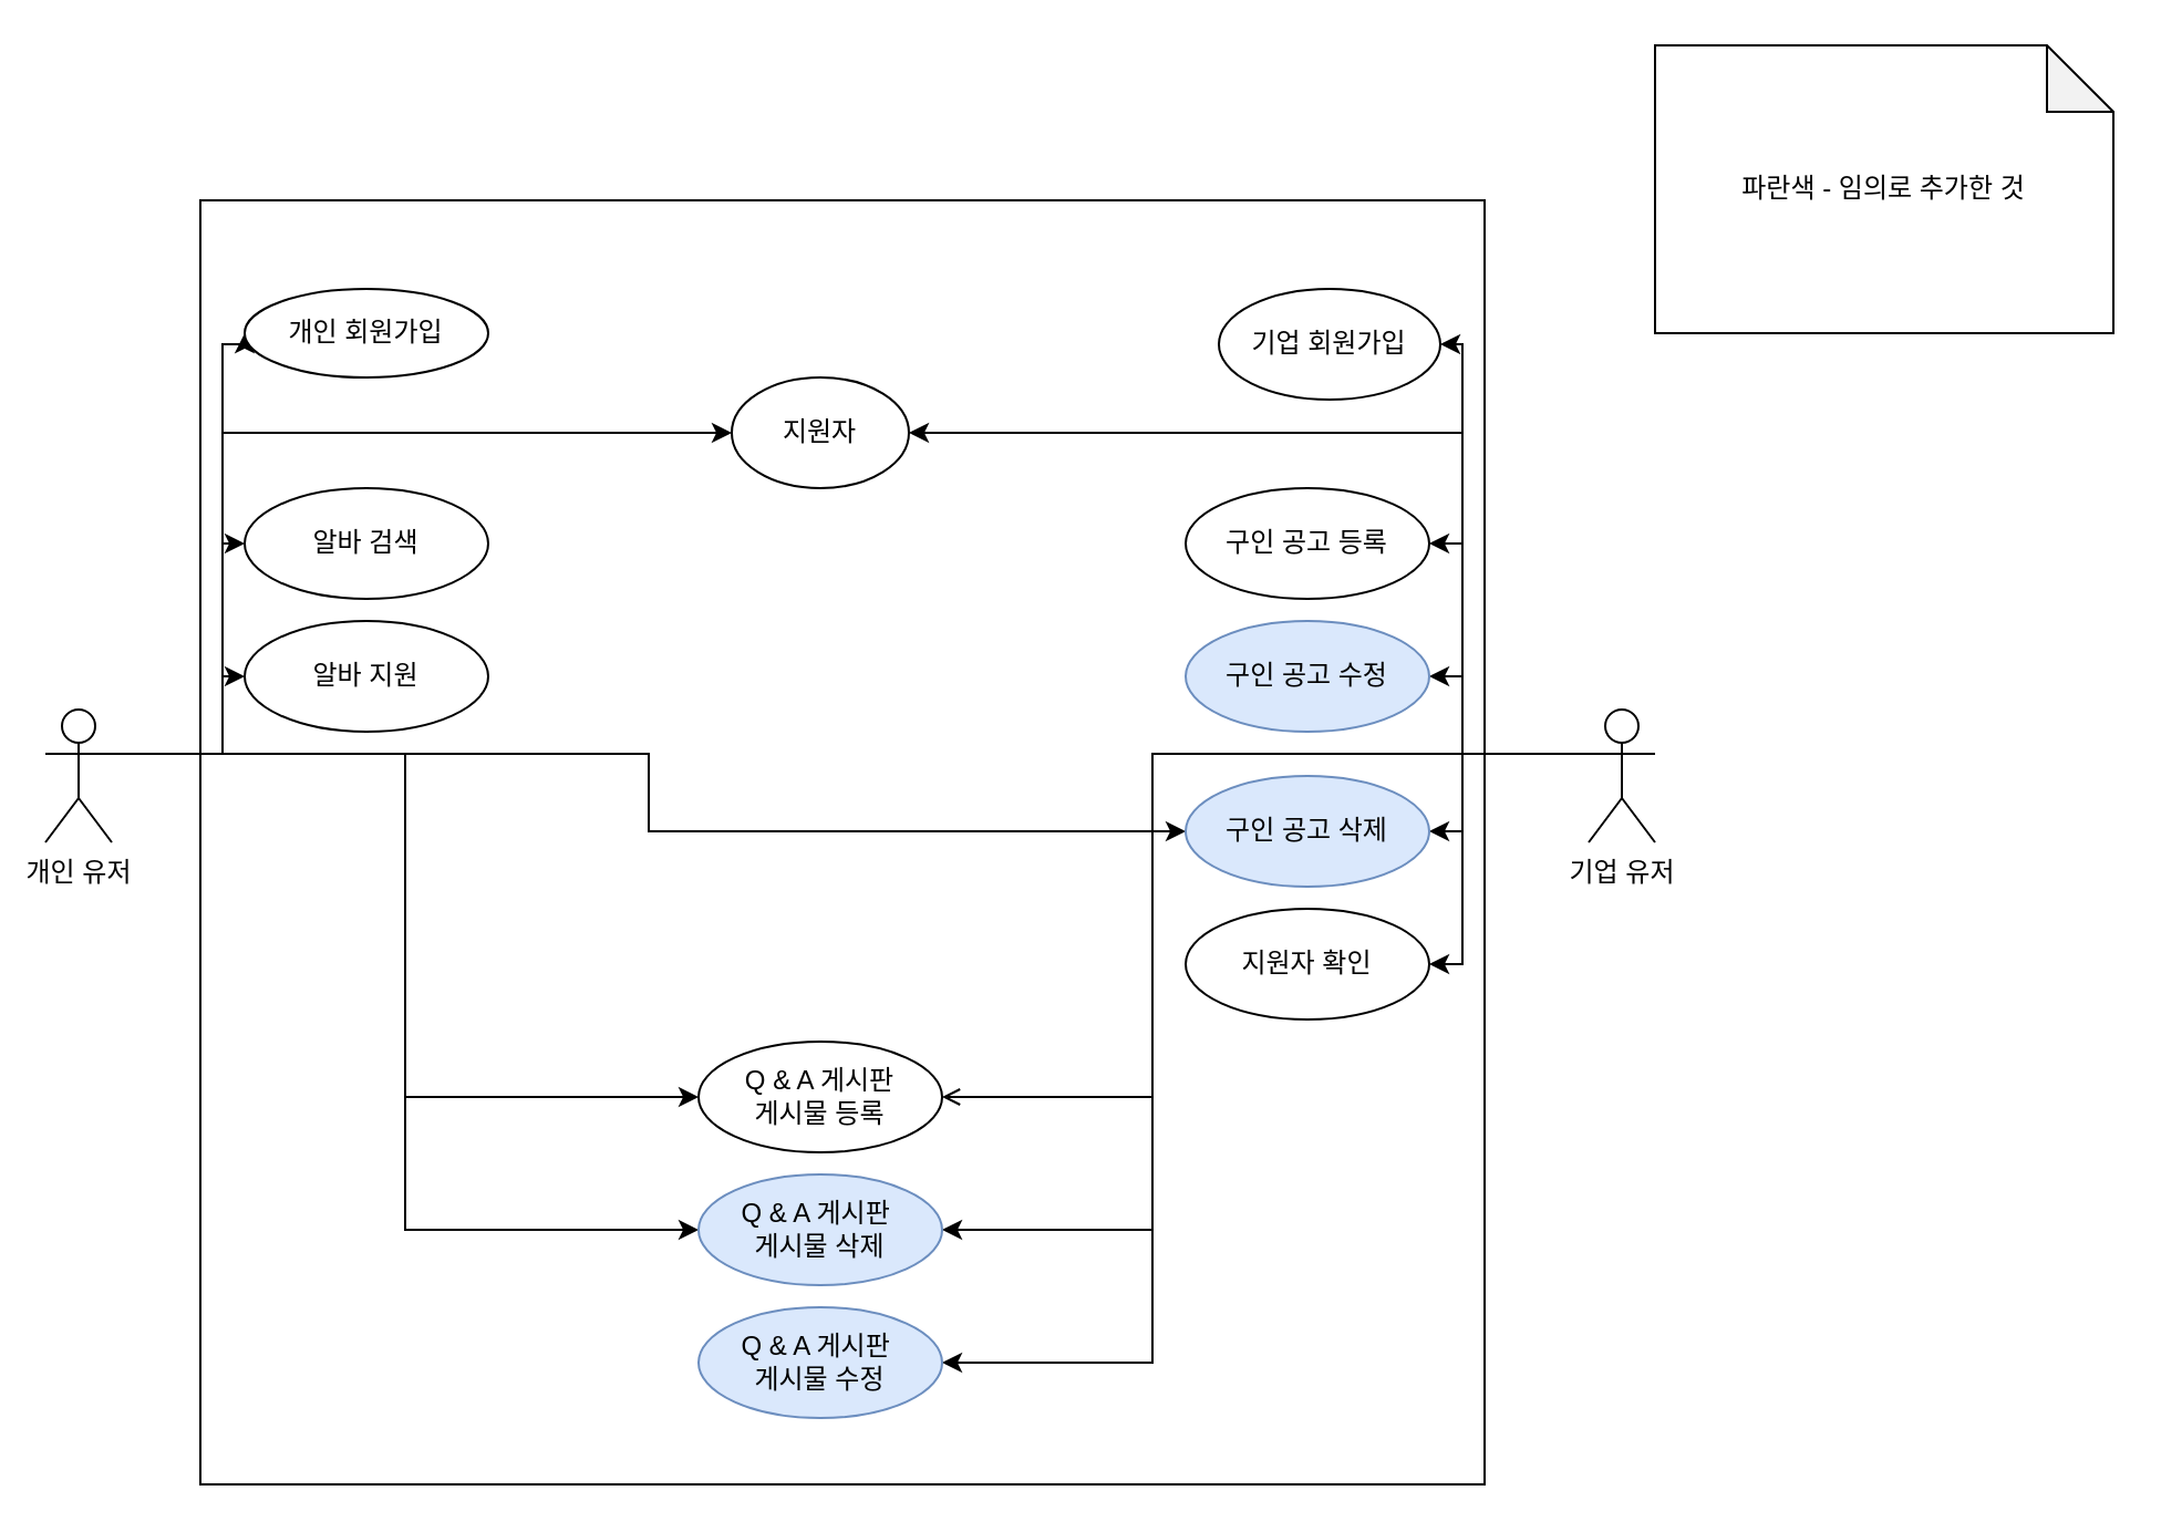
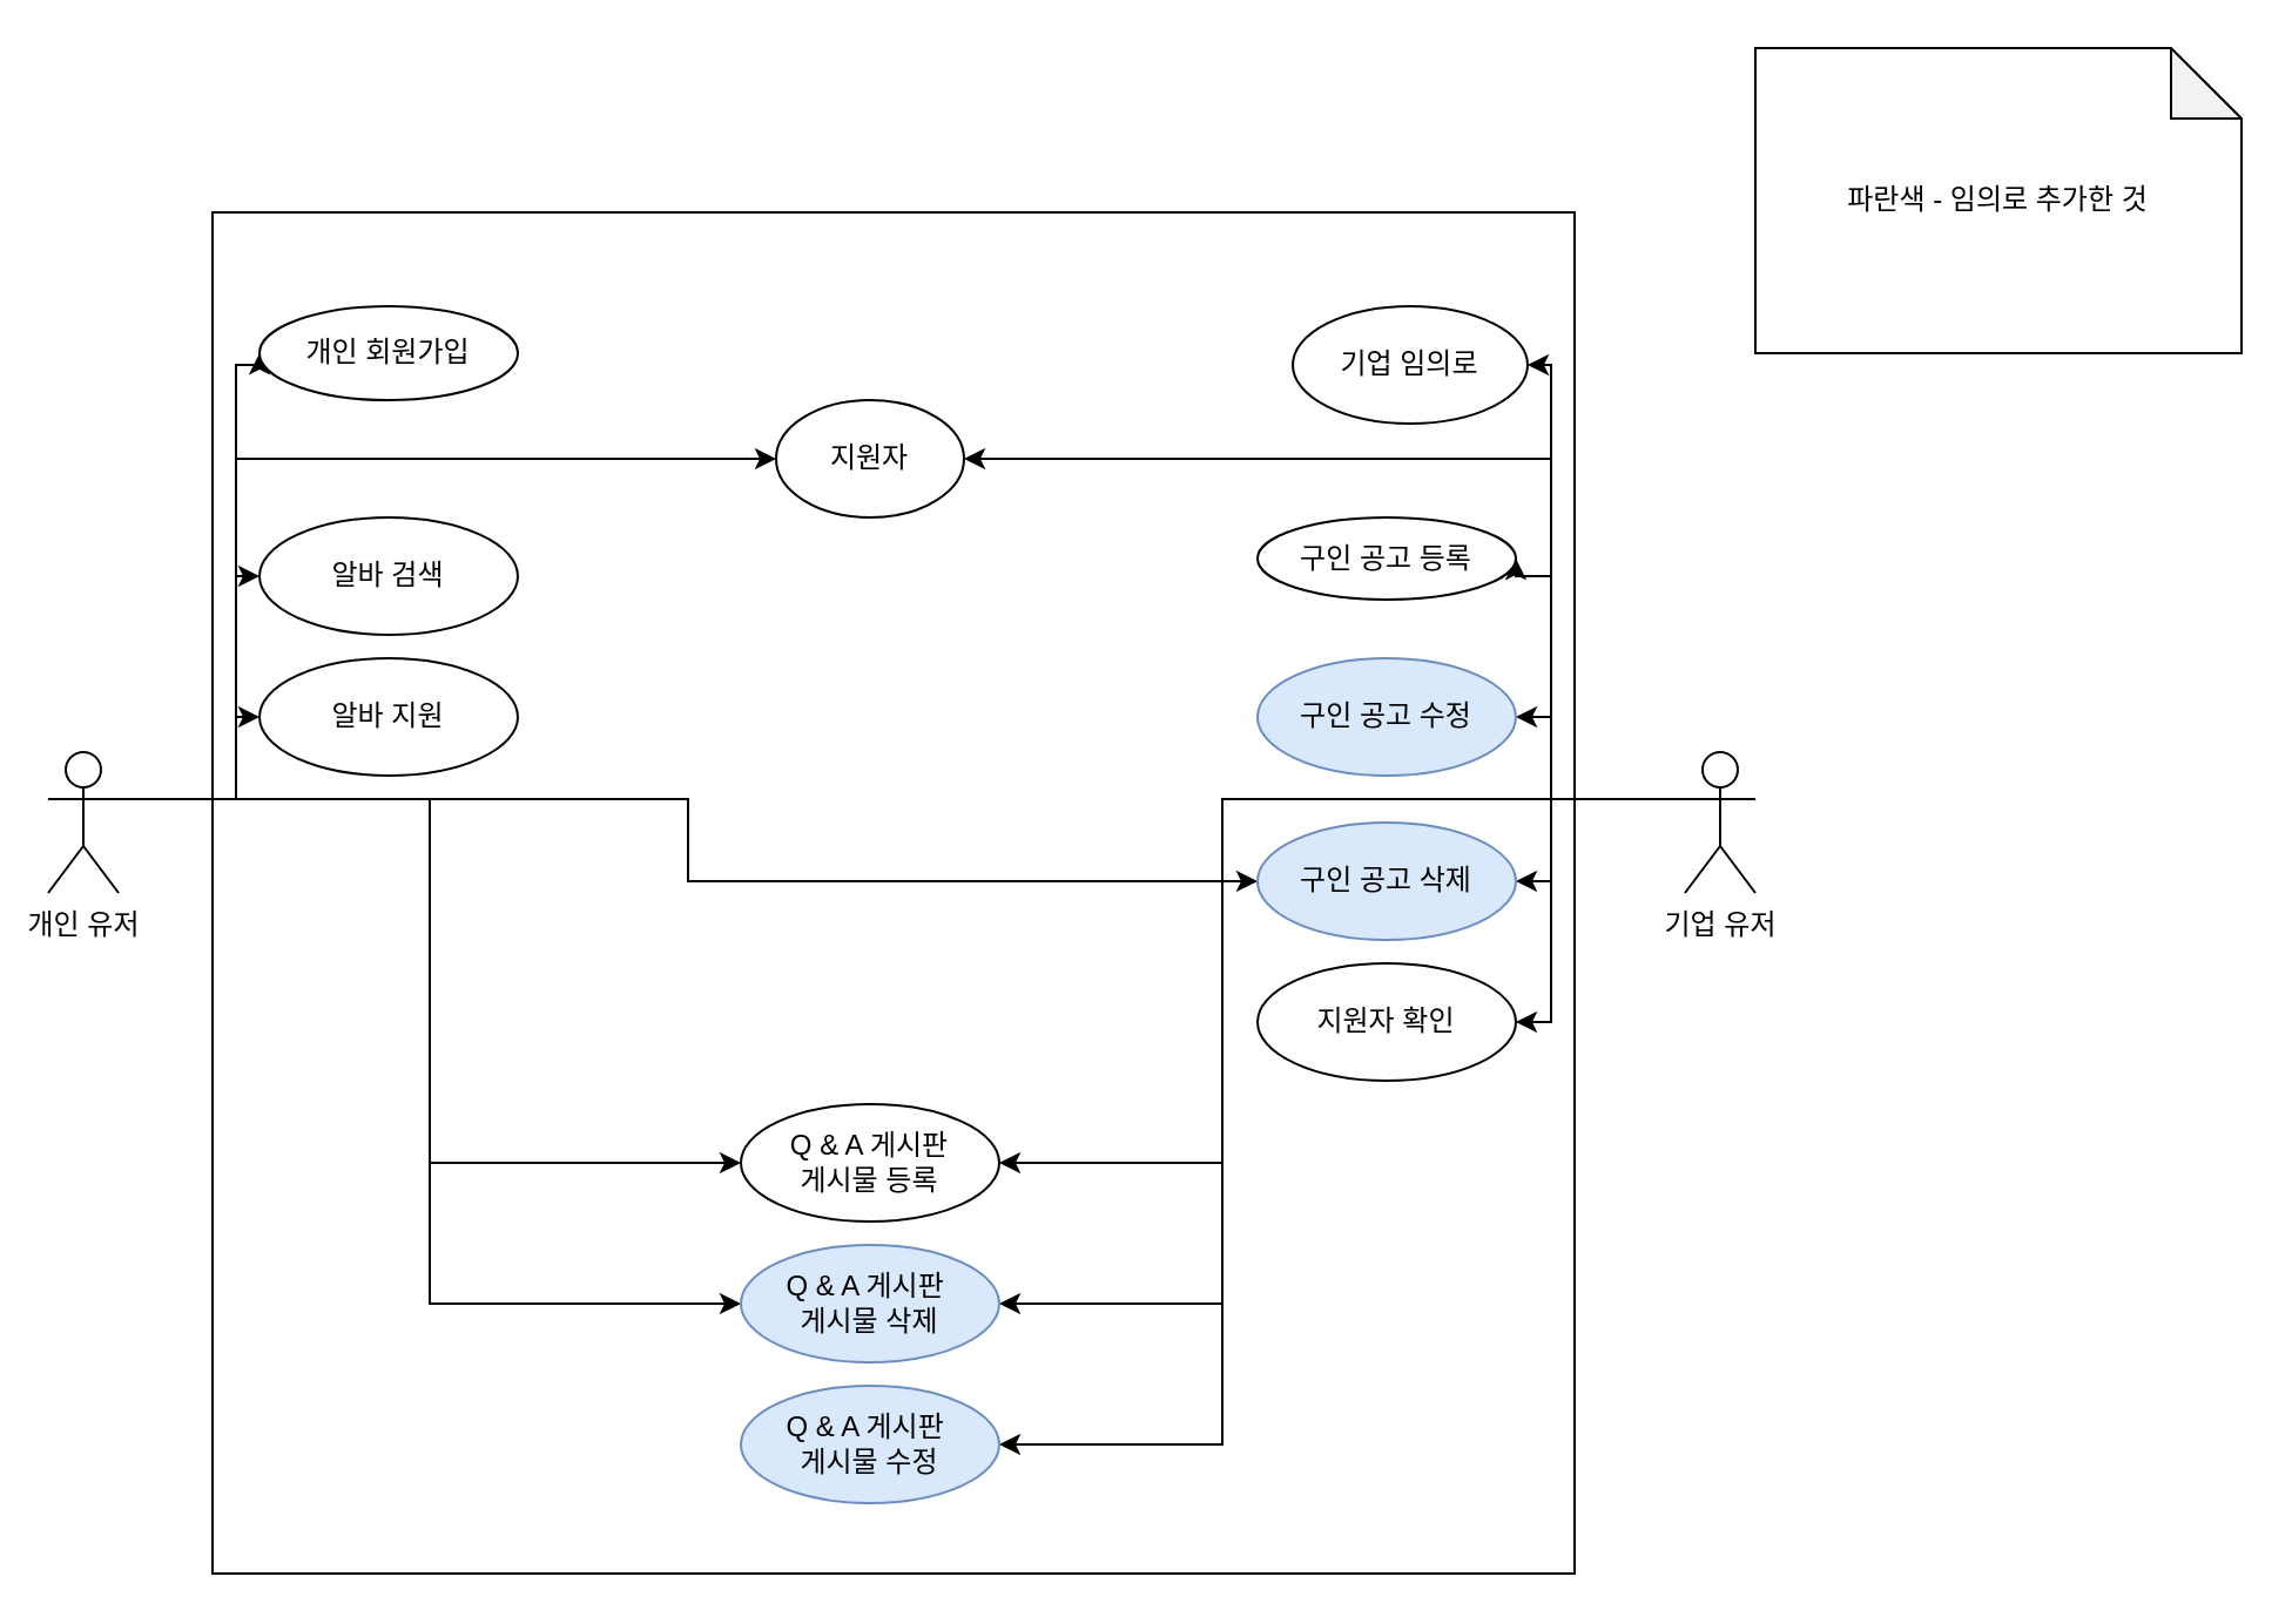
  <mxCell id="0" />
  <mxCell id="1" parent="0" />
  <mxCell id="2" value="&lt;div&gt;파란색 - 임의로 추가한 것&lt;/div&gt;" style="shape=note;whiteSpace=wrap;html=1;backgroundOutline=1;darkOpacity=0.05;" vertex="1" parent="1"><mxGeometry x="747" y="20" width="207" height="130" as="geometry" /></mxCell>
  <mxCell id="3" value="" style="rounded=0;whiteSpace=wrap;html=1;" vertex="1" parent="1"><mxGeometry x="90" y="90" width="580" height="580" as="geometry" /></mxCell>
  <mxCell id="4" style="edgeStyle=orthogonalEdgeStyle;rounded=0;orthogonalLoop=1;jettySize=auto;html=1;exitX=1;exitY=0.333;exitDx=0;exitDy=0;exitPerimeter=0;entryX=0;entryY=0.5;entryDx=0;entryDy=0;" edge="1" parent="1" source="11" target="22"><mxGeometry relative="1" as="geometry"><Array as="points"><mxPoint x="100" y="340" /><mxPoint x="100" y="195" /></Array></mxGeometry></mxCell>
  <mxCell id="5" style="edgeStyle=orthogonalEdgeStyle;rounded=0;orthogonalLoop=1;jettySize=auto;html=1;exitX=1;exitY=0.333;exitDx=0;exitDy=0;exitPerimeter=0;entryX=0;entryY=0.5;entryDx=0;entryDy=0;" edge="1" parent="1" source="11" target="24"><mxGeometry relative="1" as="geometry"><Array as="points"><mxPoint x="100" y="340" /><mxPoint x="100" y="155" /></Array></mxGeometry></mxCell>
  <mxCell id="6" style="edgeStyle=orthogonalEdgeStyle;rounded=0;orthogonalLoop=1;jettySize=auto;html=1;exitX=1;exitY=0.333;exitDx=0;exitDy=0;exitPerimeter=0;entryX=0;entryY=0.5;entryDx=0;entryDy=0;" edge="1" parent="1" source="11" target="31"><mxGeometry relative="1" as="geometry" /></mxCell>
  <mxCell id="7" style="edgeStyle=orthogonalEdgeStyle;rounded=0;orthogonalLoop=1;jettySize=auto;html=1;exitX=1;exitY=0.333;exitDx=0;exitDy=0;exitPerimeter=0;entryX=0;entryY=0.5;entryDx=0;entryDy=0;" edge="1" parent="1" source="11" target="32"><mxGeometry relative="1" as="geometry" /></mxCell>
  <mxCell id="8" style="edgeStyle=orthogonalEdgeStyle;rounded=0;orthogonalLoop=1;jettySize=auto;html=1;exitX=1;exitY=0.333;exitDx=0;exitDy=0;exitPerimeter=0;" edge="1" parent="1" source="11" target="29"><mxGeometry relative="1" as="geometry" /></mxCell>
  <mxCell id="9" style="edgeStyle=orthogonalEdgeStyle;rounded=0;orthogonalLoop=1;jettySize=auto;html=1;exitX=1;exitY=0.333;exitDx=0;exitDy=0;exitPerimeter=0;entryX=0;entryY=0.5;entryDx=0;entryDy=0;" edge="1" parent="1" source="11" target="26"><mxGeometry relative="1" as="geometry"><Array as="points"><mxPoint x="100" y="340" /><mxPoint x="100" y="245" /></Array></mxGeometry></mxCell>
  <mxCell id="10" style="edgeStyle=orthogonalEdgeStyle;rounded=0;orthogonalLoop=1;jettySize=auto;html=1;exitX=1;exitY=0.333;exitDx=0;exitDy=0;exitPerimeter=0;entryX=0;entryY=0.5;entryDx=0;entryDy=0;" edge="1" parent="1" source="11" target="27"><mxGeometry relative="1" as="geometry"><Array as="points"><mxPoint x="100" y="340" /><mxPoint x="100" y="305" /></Array></mxGeometry></mxCell>
  <mxCell id="11" value="개인 유저&lt;br&gt;" style="shape=umlActor;verticalLabelPosition=bottom;verticalAlign=top;html=1;outlineConnect=0;" vertex="1" parent="1"><mxGeometry x="20" y="320" width="30" height="60" as="geometry" /></mxCell>
  <mxCell id="12" style="edgeStyle=orthogonalEdgeStyle;rounded=0;orthogonalLoop=1;jettySize=auto;html=1;exitX=0;exitY=0.333;exitDx=0;exitDy=0;exitPerimeter=0;entryX=1;entryY=0.5;entryDx=0;entryDy=0;" edge="1" parent="1" source="21" target="22"><mxGeometry relative="1" as="geometry"><Array as="points"><mxPoint x="660" y="340" /><mxPoint x="660" y="195" /></Array></mxGeometry></mxCell>
  <mxCell id="13" style="edgeStyle=orthogonalEdgeStyle;rounded=0;orthogonalLoop=1;jettySize=auto;html=1;exitX=0;exitY=0.333;exitDx=0;exitDy=0;exitPerimeter=0;entryX=1;entryY=0.5;entryDx=0;entryDy=0;" edge="1" parent="1" source="21" target="23"><mxGeometry relative="1" as="geometry"><Array as="points"><mxPoint x="660" y="340" /><mxPoint x="660" y="155" /></Array></mxGeometry></mxCell>
- <mxCell id="14" style="edgeStyle=orthogonalEdgeStyle;rounded=0;orthogonalLoop=1;jettySize=auto;html=1;exitX=0;exitY=0.333;exitDx=0;exitDy=0;exitPerimeter=0;entryX=1;entryY=0.5;entryDx=0;entryDy=0;endArrow=open;" edge="1" parent="1" source="21" target="31"><mxGeometry relative="1" as="geometry"><Array as="points"><mxPoint x="520" y="340" /><mxPoint x="520" y="495" /></Array></mxGeometry></mxCell>
+ <mxCell id="14" style="edgeStyle=orthogonalEdgeStyle;rounded=0;orthogonalLoop=1;jettySize=auto;html=1;exitX=0;exitY=0.333;exitDx=0;exitDy=0;exitPerimeter=0;entryX=1;entryY=0.5;entryDx=0;entryDy=0;" edge="1" parent="1" source="21" target="31"><mxGeometry relative="1" as="geometry"><Array as="points"><mxPoint x="520" y="340" /><mxPoint x="520" y="495" /></Array></mxGeometry></mxCell>
  <mxCell id="15" style="edgeStyle=orthogonalEdgeStyle;rounded=0;orthogonalLoop=1;jettySize=auto;html=1;exitX=0;exitY=0.333;exitDx=0;exitDy=0;exitPerimeter=0;entryX=1;entryY=0.5;entryDx=0;entryDy=0;" edge="1" parent="1" source="21" target="32"><mxGeometry relative="1" as="geometry"><Array as="points"><mxPoint x="520" y="340" /><mxPoint x="520" y="555" /></Array></mxGeometry></mxCell>
  <mxCell id="16" style="edgeStyle=orthogonalEdgeStyle;rounded=0;orthogonalLoop=1;jettySize=auto;html=1;exitX=0;exitY=0.333;exitDx=0;exitDy=0;exitPerimeter=0;entryX=1;entryY=0.5;entryDx=0;entryDy=0;" edge="1" parent="1" source="21" target="33"><mxGeometry relative="1" as="geometry"><Array as="points"><mxPoint x="520" y="340" /><mxPoint x="520" y="615" /></Array></mxGeometry></mxCell>
  <mxCell id="17" style="edgeStyle=orthogonalEdgeStyle;rounded=0;orthogonalLoop=1;jettySize=auto;html=1;exitX=0;exitY=0.333;exitDx=0;exitDy=0;exitPerimeter=0;entryX=1;entryY=0.5;entryDx=0;entryDy=0;" edge="1" parent="1" source="21" target="25"><mxGeometry relative="1" as="geometry"><Array as="points"><mxPoint x="660" y="340" /><mxPoint x="660" y="245" /></Array></mxGeometry></mxCell>
  <mxCell id="18" style="edgeStyle=orthogonalEdgeStyle;rounded=0;orthogonalLoop=1;jettySize=auto;html=1;exitX=0;exitY=0.333;exitDx=0;exitDy=0;exitPerimeter=0;entryX=1;entryY=0.5;entryDx=0;entryDy=0;" edge="1" parent="1" source="21" target="28"><mxGeometry relative="1" as="geometry"><Array as="points"><mxPoint x="660" y="340" /><mxPoint x="660" y="305" /></Array></mxGeometry></mxCell>
  <mxCell id="19" style="edgeStyle=orthogonalEdgeStyle;rounded=0;orthogonalLoop=1;jettySize=auto;html=1;exitX=0;exitY=0.333;exitDx=0;exitDy=0;exitPerimeter=0;entryX=1;entryY=0.5;entryDx=0;entryDy=0;" edge="1" parent="1" source="21" target="29"><mxGeometry relative="1" as="geometry"><Array as="points"><mxPoint x="660" y="340" /><mxPoint x="660" y="375" /></Array></mxGeometry></mxCell>
  <mxCell id="20" style="edgeStyle=orthogonalEdgeStyle;rounded=0;orthogonalLoop=1;jettySize=auto;html=1;exitX=0;exitY=0.333;exitDx=0;exitDy=0;exitPerimeter=0;entryX=1;entryY=0.5;entryDx=0;entryDy=0;" edge="1" parent="1" source="21" target="30"><mxGeometry relative="1" as="geometry"><Array as="points"><mxPoint x="660" y="340" /><mxPoint x="660" y="435" /></Array></mxGeometry></mxCell>
  <mxCell id="21" value="기업 유저" style="shape=umlActor;verticalLabelPosition=bottom;verticalAlign=top;html=1;outlineConnect=0;" vertex="1" parent="1"><mxGeometry x="717" y="320" width="30" height="60" as="geometry" /></mxCell>
  <mxCell id="22" value="지원자" style="ellipse;whiteSpace=wrap;html=1;" vertex="1" parent="1"><mxGeometry x="330" y="170" width="80" height="50" as="geometry" /></mxCell>
- <mxCell id="23" value="기업 회원가입&lt;br&gt;" style="ellipse;whiteSpace=wrap;html=1;" vertex="1" parent="1"><mxGeometry x="550" y="130" width="100" height="50" as="geometry" /></mxCell>
+ <mxCell id="23" value="기업 임의로&lt;br&gt;" style="ellipse;whiteSpace=wrap;html=1;" vertex="1" parent="1"><mxGeometry x="550" y="130" width="100" height="50" as="geometry" /></mxCell>
  <mxCell id="24" value="개인 회원가입" style="ellipse;whiteSpace=wrap;html=1;" vertex="1" parent="1"><mxGeometry x="110" y="130" width="110" height="40" as="geometry" /></mxCell>
- <mxCell id="25" value="구인 공고 등록" style="ellipse;whiteSpace=wrap;html=1;" vertex="1" parent="1"><mxGeometry x="535" y="220" width="110" height="50" as="geometry" /></mxCell>
+ <mxCell id="25" value="구인 공고 등록" style="ellipse;whiteSpace=wrap;html=1;" vertex="1" parent="1"><mxGeometry x="535" y="220" width="110" height="35" as="geometry" /></mxCell>
  <mxCell id="26" value="알바 검색" style="ellipse;whiteSpace=wrap;html=1;" vertex="1" parent="1"><mxGeometry x="110" y="220" width="110" height="50" as="geometry" /></mxCell>
  <mxCell id="27" value="알바 지원" style="ellipse;whiteSpace=wrap;html=1;" vertex="1" parent="1"><mxGeometry x="110" y="280" width="110" height="50" as="geometry" /></mxCell>
  <mxCell id="28" value="구인 공고 수정" style="ellipse;whiteSpace=wrap;html=1;fillColor=#dae8fc;strokeColor=#6c8ebf;" vertex="1" parent="1"><mxGeometry x="535" y="280" width="110" height="50" as="geometry" /></mxCell>
  <mxCell id="29" value="구인 공고 삭제" style="ellipse;whiteSpace=wrap;html=1;fillColor=#dae8fc;strokeColor=#6c8ebf;" vertex="1" parent="1"><mxGeometry x="535" y="350" width="110" height="50" as="geometry" /></mxCell>
  <mxCell id="30" value="지원자 확인" style="ellipse;whiteSpace=wrap;html=1;" vertex="1" parent="1"><mxGeometry x="535" y="410" width="110" height="50" as="geometry" /></mxCell>
  <mxCell id="31" value="Q &amp;amp; A 게시판 &lt;br&gt;게시물 등록" style="ellipse;whiteSpace=wrap;html=1;" vertex="1" parent="1"><mxGeometry x="315" y="470" width="110" height="50" as="geometry" /></mxCell>
  <mxCell id="32" value="Q &amp;amp; A 게시판&amp;nbsp;&lt;br&gt;게시물 삭제" style="ellipse;whiteSpace=wrap;html=1;fillColor=#dae8fc;strokeColor=#6c8ebf;" vertex="1" parent="1"><mxGeometry x="315" y="530" width="110" height="50" as="geometry" /></mxCell>
  <mxCell id="33" value="Q &amp;amp; A 게시판&amp;nbsp;&lt;br&gt;게시물 수정" style="ellipse;whiteSpace=wrap;html=1;fillColor=#dae8fc;strokeColor=#6c8ebf;" vertex="1" parent="1"><mxGeometry x="315" y="590" width="110" height="50" as="geometry" /></mxCell>
